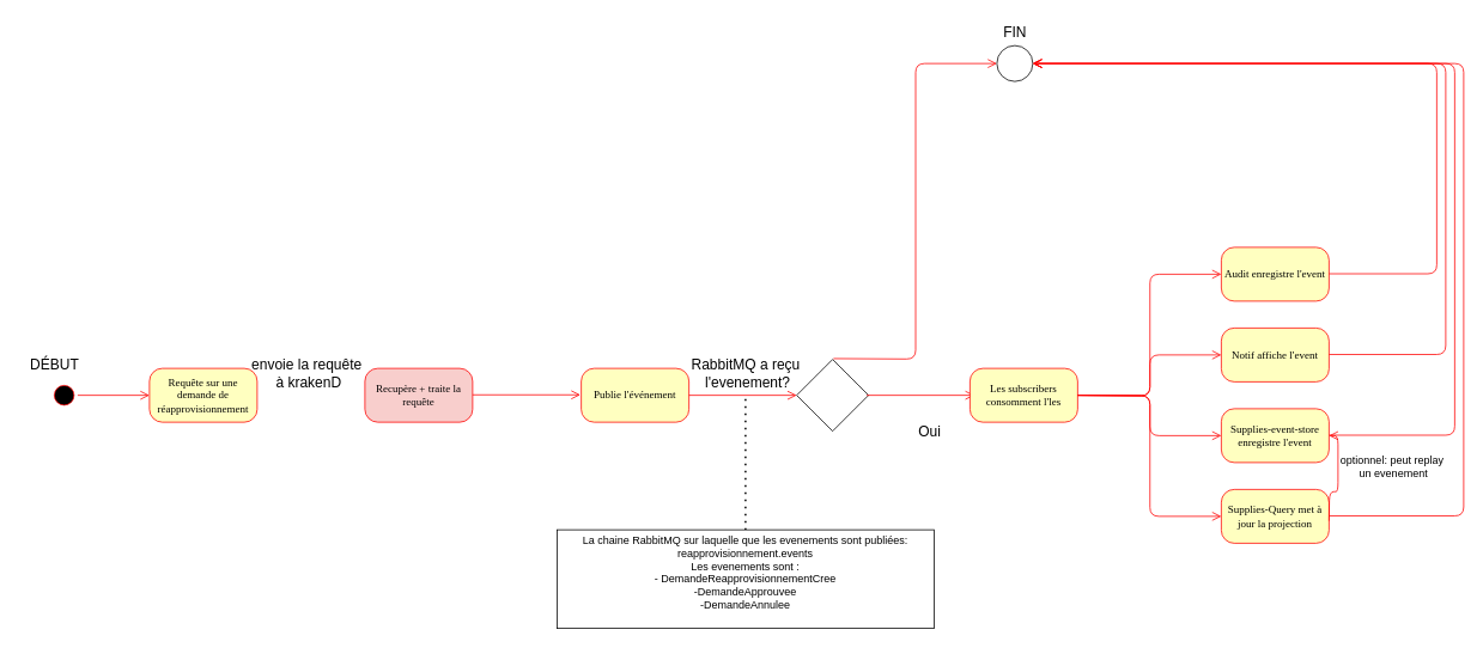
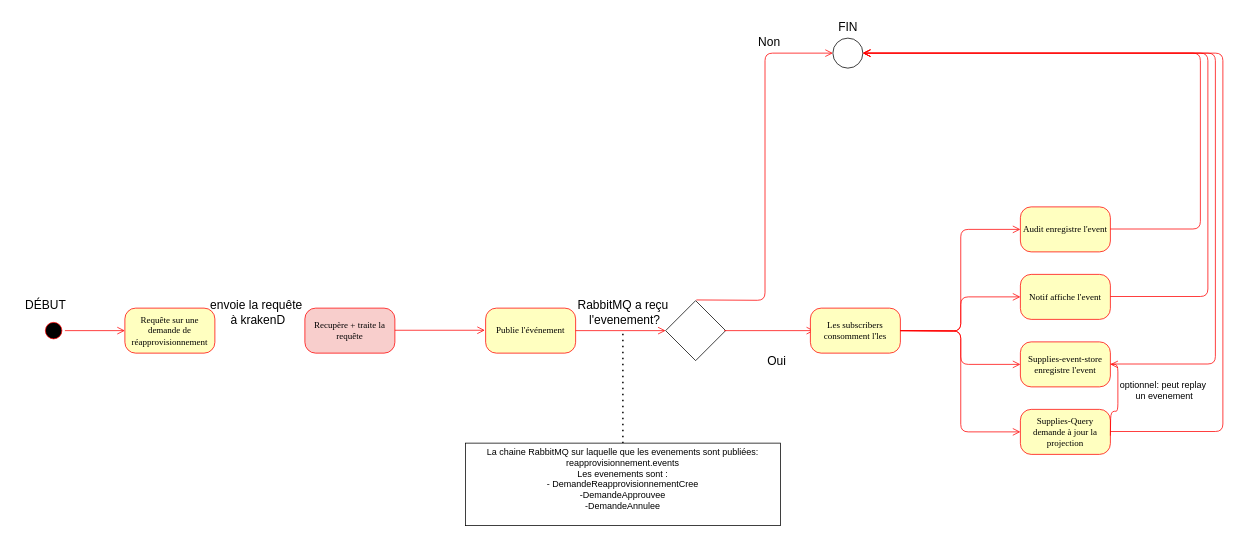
  <mxCell id="0" />
  <mxCell id="1" parent="0" />
  <mxCell id="2" value="" style="ellipse;html=1;shape=startState;fillColor=#000000;strokeColor=#ff0000;rounded=1;shadow=0;comic=0;labelBackgroundColor=none;fontFamily=Verdana;fontSize=12;fontColor=#000000;align=center;direction=south;" vertex="1" parent="1"><mxGeometry x="56" y="425" width="30" height="30" as="geometry" /></mxCell>
  <mxCell id="3" value="Requête sur une demande de réapprovisionnement" style="rounded=1;whiteSpace=wrap;html=1;arcSize=24;fillColor=#ffffc0;strokeColor=#ff0000;shadow=0;comic=0;labelBackgroundColor=none;fontFamily=Verdana;fontSize=12;fontColor=#000000;align=center;" vertex="1" parent="1"><mxGeometry x="166" y="410" width="120" height="60" as="geometry" /></mxCell>
  <mxCell id="4" style="edgeStyle=orthogonalEdgeStyle;html=1;labelBackgroundColor=none;endArrow=open;endSize=8;strokeColor=#ff0000;fontFamily=Verdana;fontSize=12;align=left;entryX=0;entryY=0.5;entryDx=0;entryDy=0;" edge="1" parent="1" source="2" target="3"><mxGeometry relative="1" as="geometry"><mxPoint x="166" y="440" as="targetPoint" /></mxGeometry></mxCell>
  <mxCell id="5" value="Recupère + traite la requête" style="rounded=1;whiteSpace=wrap;html=1;arcSize=24;fillColor=#f8cecc;strokeColor=#ff0000;shadow=0;comic=0;labelBackgroundColor=none;fontFamily=Verdana;fontSize=12;fontColor=#000000;align=center;" vertex="1" parent="1"><mxGeometry x="406" y="410" width="120" height="60" as="geometry" /></mxCell>
  <mxCell id="6" value="" style="rhombus;whiteSpace=wrap;html=1;" vertex="1" parent="1"><mxGeometry x="887" y="400" width="80" height="80" as="geometry" /></mxCell>
  <mxCell id="7" style="edgeStyle=orthogonalEdgeStyle;html=1;labelBackgroundColor=none;endArrow=open;endSize=8;strokeColor=#ff0000;fontFamily=Verdana;fontSize=12;align=left;entryX=0;entryY=0.5;entryDx=0;entryDy=0;exitX=1;exitY=0.5;exitDx=0;exitDy=0;" edge="1" parent="1"><mxGeometry relative="1" as="geometry"><mxPoint x="526" y="439.5" as="sourcePoint" /><mxPoint x="646" y="439.5" as="targetPoint" /></mxGeometry></mxCell>
  <mxCell id="8" value="envoie la requête&lt;div&gt;&amp;nbsp;à krakenD&lt;/div&gt;" style="text;html=1;align=center;verticalAlign=middle;resizable=0;points=[];autosize=1;strokeColor=none;fillColor=none;fontSize=16;" vertex="1" parent="1"><mxGeometry x="266" y="390" width="150" height="50" as="geometry" /></mxCell>
  <mxCell id="9" value="" style="verticalLabelPosition=bottom;shadow=0;dashed=0;align=center;html=1;verticalAlign=top;strokeWidth=1;shape=ellipse;" vertex="1" parent="1"><mxGeometry x="1110" y="50" width="40" height="40" as="geometry" /></mxCell>
  <mxCell id="10" value="" style="group" vertex="1" connectable="0" parent="1"><mxGeometry x="928" y="83" width="39" height="327" as="geometry" /></mxCell>
  <mxCell id="11" style="edgeStyle=orthogonalEdgeStyle;html=1;labelBackgroundColor=none;endArrow=open;endSize=8;strokeColor=#ff0000;fontFamily=Verdana;fontSize=12;align=left;entryX=0;entryY=0.5;entryDx=0;entryDy=0;exitX=1;exitY=0.5;exitDx=0;exitDy=0;" edge="1" parent="10" target="9"><mxGeometry relative="1" as="geometry"><mxPoint y="316.1" as="sourcePoint" /><mxPoint x="39.328" y="316.1" as="targetPoint" /></mxGeometry></mxCell>
  <mxCell id="12" style="edgeStyle=orthogonalEdgeStyle;html=1;labelBackgroundColor=none;endArrow=open;endSize=8;strokeColor=#ff0000;fontFamily=Verdana;fontSize=12;align=left;entryX=0;entryY=0.5;entryDx=0;entryDy=0;exitX=1;exitY=0.5;exitDx=0;exitDy=0;" edge="1" parent="1"><mxGeometry relative="1" as="geometry"><mxPoint x="965" y="440" as="sourcePoint" /><mxPoint x="1085" y="440" as="targetPoint" /></mxGeometry></mxCell>
+ <mxCell id="13" value="Non" style="text;html=1;align=center;verticalAlign=middle;resizable=0;points=[];autosize=1;strokeColor=none;fillColor=none;fontSize=16;" vertex="1" parent="1"><mxGeometry x="1000" y="40" width="50" height="30" as="geometry" /></mxCell>
  <mxCell id="14" value="Oui" style="text;html=1;align=center;verticalAlign=middle;resizable=0;points=[];autosize=1;strokeColor=none;fillColor=none;fontSize=16;" vertex="1" parent="1"><mxGeometry x="1010" y="465" width="50" height="30" as="geometry" /></mxCell>
  <mxCell id="15" value="FIN" style="text;html=1;align=center;verticalAlign=middle;resizable=0;points=[];autosize=1;strokeColor=none;fillColor=none;fontSize=16;" vertex="1" parent="1"><mxGeometry x="1105" y="20" width="50" height="30" as="geometry" /></mxCell>
  <mxCell id="16" value="DÉBUT" style="text;html=1;align=center;verticalAlign=middle;resizable=0;points=[];autosize=1;strokeColor=none;fillColor=none;fontSize=16;" vertex="1" parent="1"><mxGeometry x="20" y="391" width="80" height="30" as="geometry" /></mxCell>
  <mxCell id="17" value="Publie l'événement" style="rounded=1;whiteSpace=wrap;html=1;arcSize=24;fillColor=#ffffc0;strokeColor=#ff0000;shadow=0;comic=0;labelBackgroundColor=none;fontFamily=Verdana;fontSize=12;fontColor=#000000;align=center;" vertex="1" parent="1"><mxGeometry x="647" y="410" width="120" height="60" as="geometry" /></mxCell>
  <mxCell id="18" style="edgeStyle=orthogonalEdgeStyle;html=1;labelBackgroundColor=none;endArrow=open;endSize=8;strokeColor=#ff0000;fontFamily=Verdana;fontSize=12;align=left;entryX=0;entryY=0.5;entryDx=0;entryDy=0;exitX=1;exitY=0.5;exitDx=0;exitDy=0;" edge="1" parent="1"><mxGeometry relative="1" as="geometry"><mxPoint x="767" y="440" as="sourcePoint" /><mxPoint x="887" y="440" as="targetPoint" /></mxGeometry></mxCell>
  <mxCell id="19" value="RabbitMQ a reçu&lt;div&gt;&amp;nbsp;l'evenement?&lt;/div&gt;" style="text;html=1;align=center;verticalAlign=middle;resizable=0;points=[];autosize=1;strokeColor=none;fillColor=none;fontSize=16;" vertex="1" parent="1"><mxGeometry x="760" y="390" width="140" height="50" as="geometry" /></mxCell>
  <mxCell id="20" value="" style="endArrow=none;dashed=1;html=1;dashPattern=1 3;strokeWidth=2;rounded=0;" edge="1" parent="1"><mxGeometry width="50" height="50" relative="1" as="geometry"><mxPoint x="830" y="590" as="sourcePoint" /><mxPoint x="830" y="440" as="targetPoint" /></mxGeometry></mxCell>
  <mxCell id="21" value="La chaine RabbitMQ sur laquelle que les evenements sont publiées: reapprovisionnement.events&lt;div&gt;Les evenements sont :&lt;/div&gt;&lt;div&gt;- DemandeReapprovisionnementCree&lt;/div&gt;&lt;div&gt;-DemandeApprouvee&lt;/div&gt;&lt;div&gt;-DemandeAnnulee&lt;/div&gt;&lt;div&gt;&lt;br&gt;&lt;/div&gt;" style="rounded=0;whiteSpace=wrap;html=1;" vertex="1" parent="1"><mxGeometry x="620" y="590" width="420" height="110" as="geometry" /></mxCell>
  <mxCell id="22" value="Les subscribers consomment l'les" style="rounded=1;whiteSpace=wrap;html=1;arcSize=24;fillColor=#ffffc0;strokeColor=#ff0000;shadow=0;comic=0;labelBackgroundColor=none;fontFamily=Verdana;fontSize=12;fontColor=#000000;align=center;" vertex="1" parent="1"><mxGeometry x="1080" y="410" width="120" height="60" as="geometry" /></mxCell>
  <mxCell id="23" value="Audit enregistre l'event" style="rounded=1;whiteSpace=wrap;html=1;arcSize=24;fillColor=#ffffc0;strokeColor=#ff0000;shadow=0;comic=0;labelBackgroundColor=none;fontFamily=Verdana;fontSize=12;fontColor=#000000;align=center;" vertex="1" parent="1"><mxGeometry x="1360" y="275" width="120" height="60" as="geometry" /></mxCell>
  <mxCell id="24" value="Notif affiche l'event" style="rounded=1;whiteSpace=wrap;html=1;arcSize=24;fillColor=#ffffc0;strokeColor=#ff0000;shadow=0;comic=0;labelBackgroundColor=none;fontFamily=Verdana;fontSize=12;fontColor=#000000;align=center;" vertex="1" parent="1"><mxGeometry x="1360" y="365" width="120" height="60" as="geometry" /></mxCell>
  <mxCell id="25" value="Supplies-event-store enregistre l'event" style="rounded=1;whiteSpace=wrap;html=1;arcSize=24;fillColor=#ffffc0;strokeColor=#ff0000;shadow=0;comic=0;labelBackgroundColor=none;fontFamily=Verdana;fontSize=12;fontColor=#000000;align=center;" vertex="1" parent="1"><mxGeometry x="1360" y="455" width="120" height="60" as="geometry" /></mxCell>
- <mxCell id="26" value="Supplies-Query met à jour la projection" style="rounded=1;whiteSpace=wrap;html=1;arcSize=24;fillColor=#ffffc0;strokeColor=#ff0000;shadow=0;comic=0;labelBackgroundColor=none;fontFamily=Verdana;fontSize=12;fontColor=#000000;align=center;" vertex="1" parent="1"><mxGeometry x="1360" y="545" width="120" height="60" as="geometry" /></mxCell>
+ <mxCell id="26" value="Supplies-Query demande à jour la projection" style="rounded=1;whiteSpace=wrap;html=1;arcSize=24;fillColor=#ffffc0;strokeColor=#ff0000;shadow=0;comic=0;labelBackgroundColor=none;fontFamily=Verdana;fontSize=12;fontColor=#000000;align=center;" vertex="1" parent="1"><mxGeometry x="1360" y="545" width="120" height="60" as="geometry" /></mxCell>
  <mxCell id="27" style="edgeStyle=orthogonalEdgeStyle;html=1;labelBackgroundColor=none;endArrow=open;endSize=8;strokeColor=#ff0000;fontFamily=Verdana;fontSize=12;align=left;entryX=0;entryY=0.5;entryDx=0;entryDy=0;exitX=1;exitY=0.5;exitDx=0;exitDy=0;" edge="1" parent="1" target="23"><mxGeometry relative="1" as="geometry"><mxPoint x="1200" y="440" as="sourcePoint" /><mxPoint x="1320" y="440" as="targetPoint" /></mxGeometry></mxCell>
  <mxCell id="28" style="edgeStyle=orthogonalEdgeStyle;html=1;labelBackgroundColor=none;endArrow=open;endSize=8;strokeColor=#ff0000;fontFamily=Verdana;fontSize=12;align=left;entryX=0;entryY=0.5;entryDx=0;entryDy=0;exitX=1;exitY=0.5;exitDx=0;exitDy=0;" edge="1" parent="1" target="26"><mxGeometry relative="1" as="geometry"><mxPoint x="1200" y="440" as="sourcePoint" /><mxPoint x="1320" y="440" as="targetPoint" /></mxGeometry></mxCell>
  <mxCell id="29" style="edgeStyle=orthogonalEdgeStyle;html=1;labelBackgroundColor=none;endArrow=open;endSize=8;strokeColor=#ff0000;fontFamily=Verdana;fontSize=12;align=left;entryX=0;entryY=0.5;entryDx=0;entryDy=0;exitX=1;exitY=0.5;exitDx=0;exitDy=0;" edge="1" parent="1" target="24"><mxGeometry relative="1" as="geometry"><mxPoint x="1200" y="440" as="sourcePoint" /><mxPoint x="1320" y="440" as="targetPoint" /></mxGeometry></mxCell>
  <mxCell id="30" style="edgeStyle=orthogonalEdgeStyle;html=1;labelBackgroundColor=none;endArrow=open;endSize=8;strokeColor=#ff0000;fontFamily=Verdana;fontSize=12;align=left;entryX=0;entryY=0.5;entryDx=0;entryDy=0;exitX=1;exitY=0.5;exitDx=0;exitDy=0;" edge="1" parent="1" target="25"><mxGeometry relative="1" as="geometry"><mxPoint x="1200" y="440" as="sourcePoint" /><mxPoint x="1320" y="440" as="targetPoint" /></mxGeometry></mxCell>
  <mxCell id="31" style="edgeStyle=orthogonalEdgeStyle;html=1;labelBackgroundColor=none;endArrow=open;endSize=8;strokeColor=#ff0000;fontFamily=Verdana;fontSize=12;align=left;entryX=1;entryY=0.5;entryDx=0;entryDy=0;exitX=1;exitY=0.5;exitDx=0;exitDy=0;" edge="1" parent="1" target="25"><mxGeometry relative="1" as="geometry"><mxPoint x="1480" y="580" as="sourcePoint" /><mxPoint x="1600" y="580" as="targetPoint" /></mxGeometry></mxCell>
  <mxCell id="32" value="optionnel: peut replay&lt;div&gt;&amp;nbsp;un evenement&lt;/div&gt;" style="text;html=1;align=center;verticalAlign=middle;resizable=0;points=[];autosize=1;strokeColor=none;fillColor=none;" vertex="1" parent="1"><mxGeometry x="1480" y="500" width="140" height="40" as="geometry" /></mxCell>
  <mxCell id="33" style="edgeStyle=orthogonalEdgeStyle;html=1;labelBackgroundColor=none;endArrow=open;endSize=8;strokeColor=#ff0000;fontFamily=Verdana;fontSize=12;align=left;entryX=1;entryY=0.5;entryDx=0;entryDy=0;exitX=1;exitY=0.5;exitDx=0;exitDy=0;" edge="1" parent="1" target="9"><mxGeometry relative="1" as="geometry"><mxPoint x="1480" y="574.5" as="sourcePoint" /><mxPoint x="1600" y="574.5" as="targetPoint" /><Array as="points"><mxPoint x="1630" y="575" /><mxPoint x="1630" y="70" /></Array></mxGeometry></mxCell>
  <mxCell id="34" style="edgeStyle=orthogonalEdgeStyle;html=1;labelBackgroundColor=none;endArrow=open;endSize=8;strokeColor=#ff0000;fontFamily=Verdana;fontSize=12;align=left;entryX=1;entryY=0.5;entryDx=0;entryDy=0;exitX=1;exitY=0.5;exitDx=0;exitDy=0;" edge="1" parent="1" target="9"><mxGeometry relative="1" as="geometry"><mxPoint x="1480" y="484.5" as="sourcePoint" /><mxPoint x="1600" y="484.5" as="targetPoint" /><Array as="points"><mxPoint x="1620" y="485" /><mxPoint x="1620" y="70" /></Array></mxGeometry></mxCell>
  <mxCell id="35" style="edgeStyle=orthogonalEdgeStyle;html=1;labelBackgroundColor=none;endArrow=open;endSize=8;strokeColor=#ff0000;fontFamily=Verdana;fontSize=12;align=left;entryX=1;entryY=0.5;entryDx=0;entryDy=0;exitX=1;exitY=0.5;exitDx=0;exitDy=0;" edge="1" parent="1" target="9"><mxGeometry relative="1" as="geometry"><mxPoint x="1480" y="394.5" as="sourcePoint" /><mxPoint x="1600" y="394.5" as="targetPoint" /><Array as="points"><mxPoint x="1610" y="395" /><mxPoint x="1610" y="70" /></Array></mxGeometry></mxCell>
  <mxCell id="36" style="edgeStyle=orthogonalEdgeStyle;html=1;labelBackgroundColor=none;endArrow=open;endSize=8;strokeColor=#ff0000;fontFamily=Verdana;fontSize=12;align=left;entryX=1;entryY=0.5;entryDx=0;entryDy=0;exitX=1;exitY=0.5;exitDx=0;exitDy=0;" edge="1" parent="1" target="9"><mxGeometry relative="1" as="geometry"><mxPoint x="1480" y="304.5" as="sourcePoint" /><mxPoint x="1600" y="304.5" as="targetPoint" /><Array as="points"><mxPoint x="1600" y="305" /><mxPoint x="1600" y="70" /></Array></mxGeometry></mxCell>
